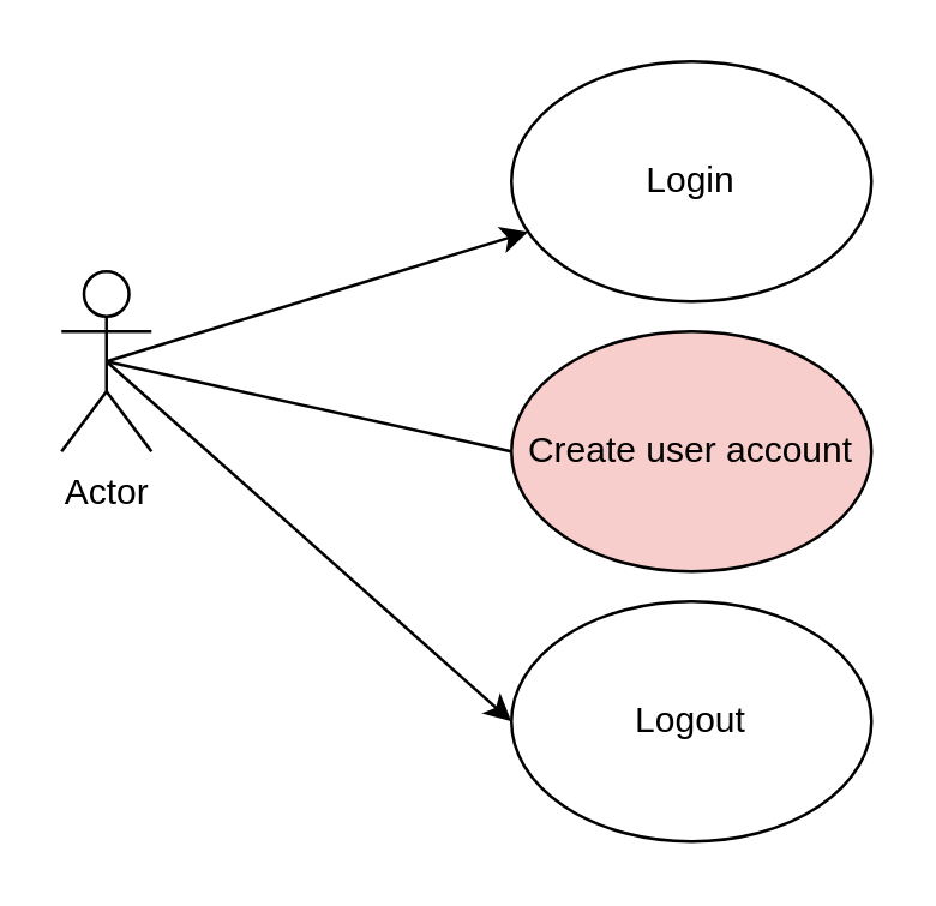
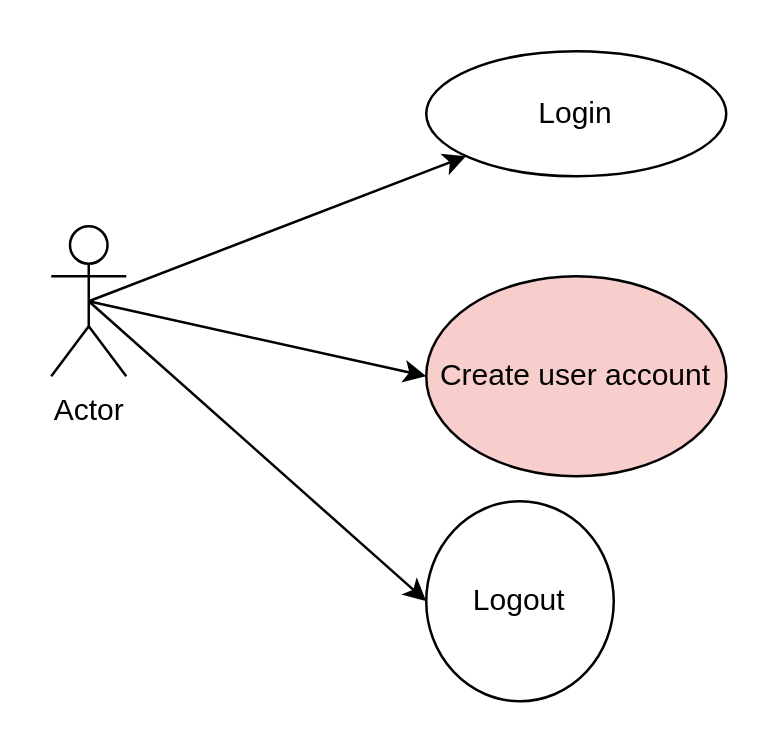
  <mxCell id="0" />
  <mxCell id="1" parent="0" />
  <mxCell id="2" style="rounded=0;orthogonalLoop=1;jettySize=auto;html=1;exitX=0.5;exitY=0.5;exitDx=0;exitDy=0;exitPerimeter=0;" edge="1" parent="1" source="5" target="6"><mxGeometry relative="1" as="geometry" /></mxCell>
- <mxCell id="3" style="edgeStyle=none;rounded=0;orthogonalLoop=1;jettySize=auto;html=1;exitX=0.5;exitY=0.5;exitDx=0;exitDy=0;exitPerimeter=0;entryX=0;entryY=0.5;entryDx=0;entryDy=0;endArrow=none;" edge="1" parent="1" source="5" target="7"><mxGeometry relative="1" as="geometry" /></mxCell>
+ <mxCell id="3" style="edgeStyle=none;rounded=0;orthogonalLoop=1;jettySize=auto;html=1;exitX=0.5;exitY=0.5;exitDx=0;exitDy=0;exitPerimeter=0;entryX=0;entryY=0.5;entryDx=0;entryDy=0;" edge="1" parent="1" source="5" target="7"><mxGeometry relative="1" as="geometry" /></mxCell>
  <mxCell id="4" style="edgeStyle=none;rounded=0;orthogonalLoop=1;jettySize=auto;html=1;exitX=0.5;exitY=0.5;exitDx=0;exitDy=0;exitPerimeter=0;entryX=0;entryY=0.5;entryDx=0;entryDy=0;" edge="1" parent="1" source="5" target="8"><mxGeometry relative="1" as="geometry" /></mxCell>
  <mxCell id="5" value="Actor" style="shape=umlActor;verticalLabelPosition=bottom;verticalAlign=top;html=1;outlineConnect=0;" vertex="1" parent="1"><mxGeometry x="20" y="90" width="30" height="60" as="geometry" /></mxCell>
- <mxCell id="6" value="Login" style="ellipse;whiteSpace=wrap;html=1;" vertex="1" parent="1"><mxGeometry x="170" y="20" width="120" height="80" as="geometry" /></mxCell>
+ <mxCell id="6" value="Login" style="ellipse;whiteSpace=wrap;html=1;" vertex="1" parent="1"><mxGeometry x="170" y="20" width="120" height="50" as="geometry" /></mxCell>
  <mxCell id="7" value="Create user account" style="ellipse;whiteSpace=wrap;html=1;fillColor=#f8cecc;" vertex="1" parent="1"><mxGeometry x="170" y="110" width="120" height="80" as="geometry" /></mxCell>
- <mxCell id="8" value="Logout" style="ellipse;whiteSpace=wrap;html=1;" vertex="1" parent="1"><mxGeometry x="170" y="200" width="120" height="80" as="geometry" /></mxCell>
+ <mxCell id="8" value="Logout" style="ellipse;whiteSpace=wrap;html=1;" vertex="1" parent="1"><mxGeometry x="170" y="200" width="75" height="80" as="geometry" /></mxCell>
